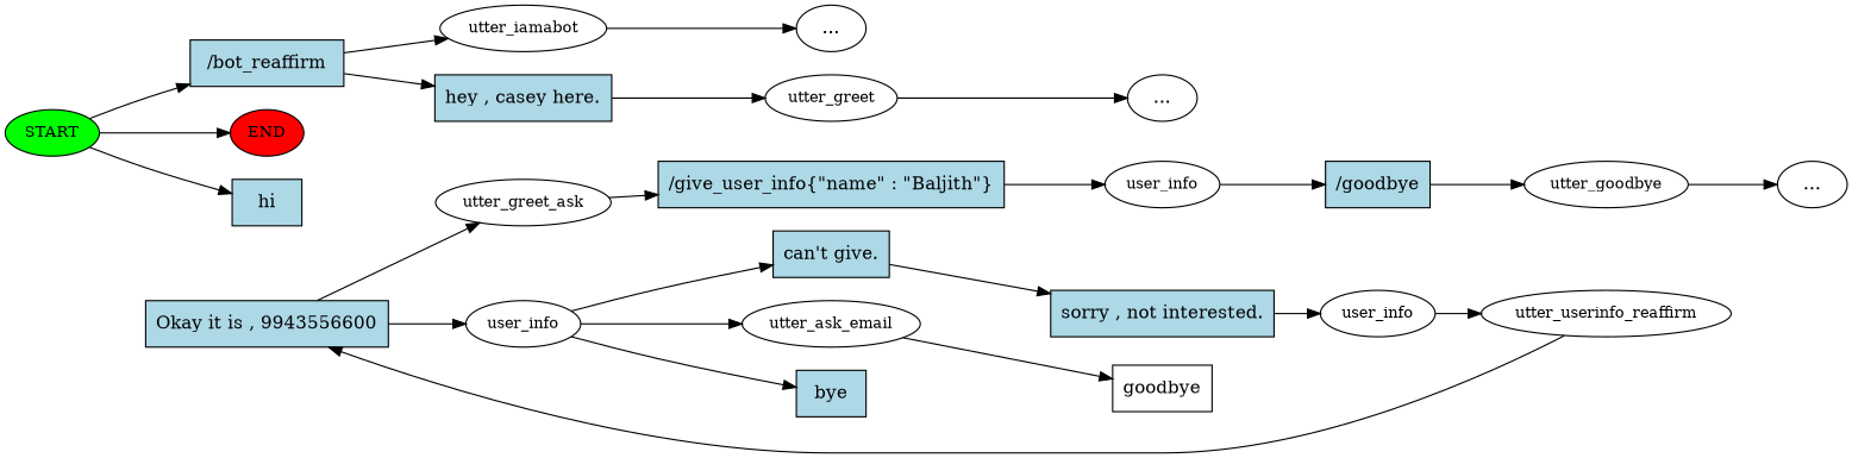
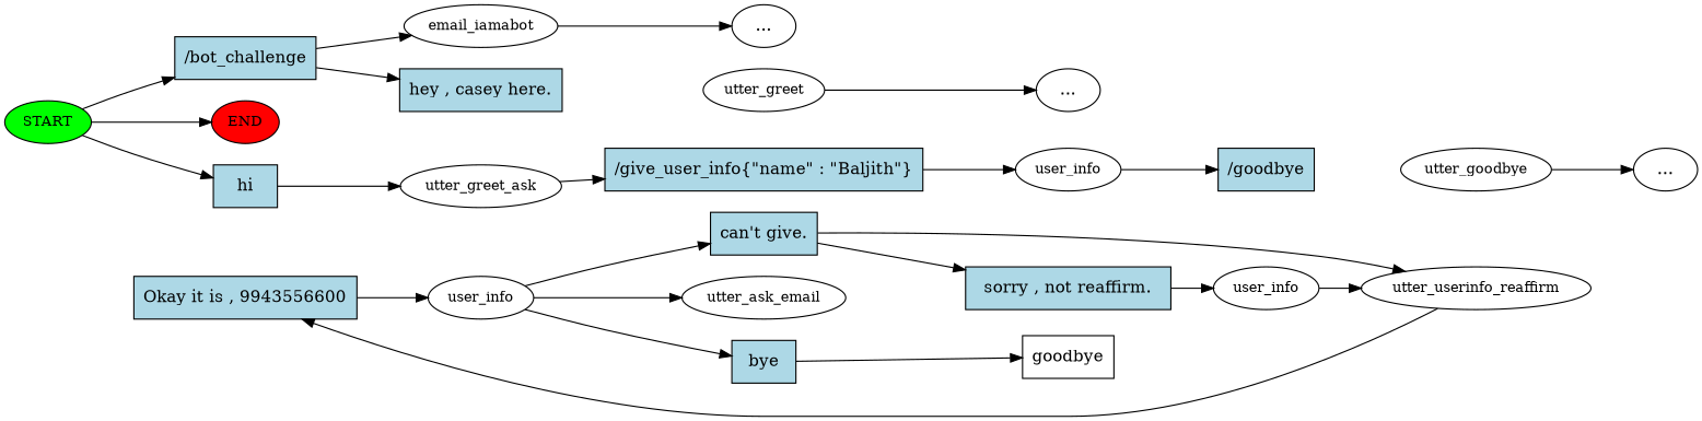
  digraph {
    rankdir=LR
    n1 [fillcolor=green fontsize=12 label=START style=filled]
    n2 [fillcolor=red fontsize=12 label=END style=filled]
    n3 [fillcolor=lightblue label=hi shape=rect style=filled]
-   n4 [fillcolor=lightblue label="/bot_reaffirm" shape=rect style=filled]
+   n4 [fillcolor=lightblue label="/bot_challenge" shape=rect style=filled]
    n5 [fontsize=12 label=utter_greet_ask]
    n6 [fillcolor=lightblue label="hey , casey here." shape=rect style=filled]
-   n7 [fontsize=12 label=utter_iamabot]
+   n7 [fontsize=12 label=email_iamabot]
    n8 [fontsize=12 label=utter_greet]
    n9 [fillcolor=lightblue label="/give_user_info{\"name\" : \"Baljith\"}" shape=rect style=filled]
    n10 [fontsize=12 label=user_info]
    n11 [fillcolor=lightblue label="/goodbye" shape=rect style=filled]
    n12 [fontsize=12 label=utter_goodbye]
    n13 [label="..."]
    n14 [label="..."]
    n15 [label="..."]
    n16 [fontsize=12 label=utter_userinfo_reaffirm]
    n17 [fillcolor=lightblue label="Okay it is , 9943556600" shape=rect style=filled]
    n18 [fontsize=12 label=user_info]
    n19 [fontsize=12 label=utter_ask_email]
    n20 [fillcolor=lightblue label="can't give." shape=rect style=filled]
    n21 [fillcolor=lightblue label=bye shape=rect style=filled]
-   n22 [fillcolor=lightblue label="sorry , not interested." shape=rect style=filled]
+   n22 [fillcolor=lightblue label="sorry , not reaffirm." shape=rect style=filled]
    n23 [label=goodbye shape=rect]
    n24 [fontsize=12 label=user_info]
    n1 -> n2
    n1 -> n3
    n1 -> n4
-   n17 -> n5
+   n3 -> n5
    n4 -> n6
    n4 -> n7
    n5 -> n9
-   n6 -> n8
    n7 -> n14
    n8 -> n15
    n9 -> n10
    n10 -> n11
-   n11 -> n12
    n12 -> n13
    n16 -> n17
    n17 -> n18
    n18 -> n19
    n18 -> n20
    n18 -> n21
+   n20 -> n16
    n20 -> n22
-   n19 -> n23
+   n21 -> n23
    n22 -> n24
    n24 -> n16
  }
